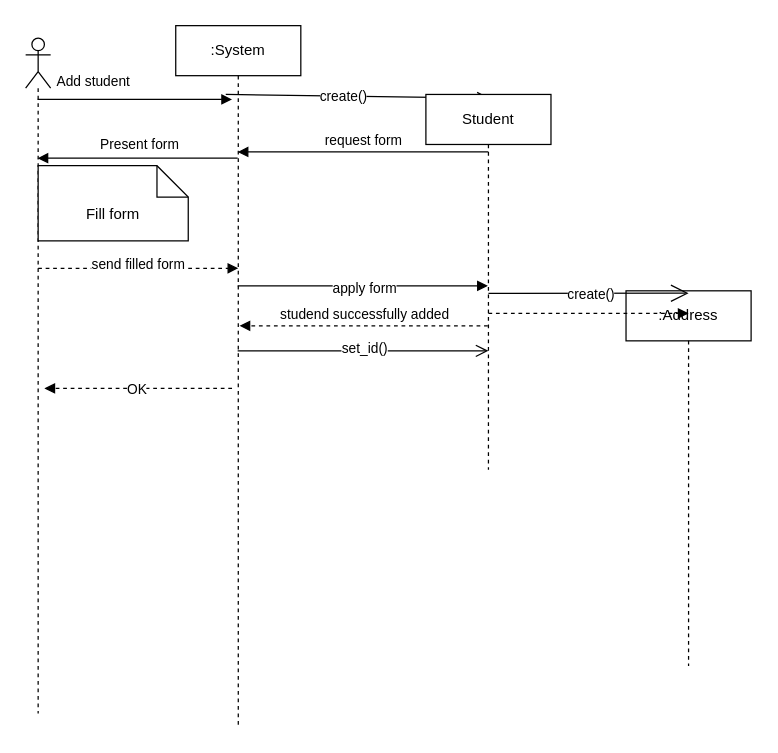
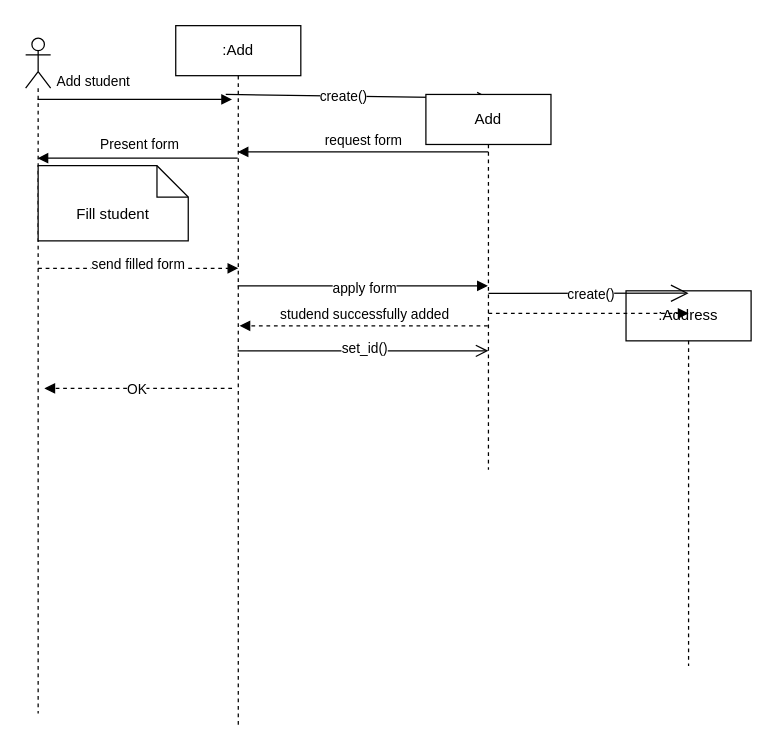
  <mxCell id="0" />
  <mxCell id="1" parent="0" />
  <mxCell id="2" value="" style="shape=umlLifeline;perimeter=lifelinePerimeter;whiteSpace=wrap;html=1;container=1;dropTarget=0;collapsible=0;recursiveResize=0;outlineConnect=0;portConstraint=eastwest;newEdgeStyle={&quot;curved&quot;:0,&quot;rounded&quot;:0};participant=umlActor;" parent="1" vertex="1"><mxGeometry x="20" y="30" width="20" height="540" as="geometry" /></mxCell>
- <mxCell id="3" value=":System" style="shape=umlLifeline;perimeter=lifelinePerimeter;whiteSpace=wrap;html=1;container=1;dropTarget=0;collapsible=0;recursiveResize=0;outlineConnect=0;portConstraint=eastwest;newEdgeStyle={&quot;curved&quot;:0,&quot;rounded&quot;:0};" parent="1" vertex="1"><mxGeometry x="140" width="100" height="560" as="geometry" y="20" /></mxCell>
+ <mxCell id="3" value=":Add" style="shape=umlLifeline;perimeter=lifelinePerimeter;whiteSpace=wrap;html=1;container=1;dropTarget=0;collapsible=0;recursiveResize=0;outlineConnect=0;portConstraint=eastwest;newEdgeStyle={&quot;curved&quot;:0,&quot;rounded&quot;:0};" parent="1" vertex="1"><mxGeometry x="140" width="100" height="560" as="geometry" y="20" /></mxCell>
  <mxCell id="4" value="Add student" style="html=1;verticalAlign=bottom;endArrow=block;curved=0;rounded=0;entryX=0;entryY=0;entryDx=0;entryDy=5;" parent="1" source="2" edge="1"><mxGeometry x="-0.429" y="5" relative="1" as="geometry"><mxPoint x="310" y="235" as="sourcePoint" /><mxPoint as="offset" /><mxPoint x="185" y="79" as="targetPoint" /></mxGeometry></mxCell>
  <mxCell id="5" value=":Address" style="shape=umlLifeline;perimeter=lifelinePerimeter;whiteSpace=wrap;html=1;container=1;dropTarget=0;collapsible=0;recursiveResize=0;outlineConnect=0;portConstraint=eastwest;newEdgeStyle={&quot;curved&quot;:0,&quot;rounded&quot;:0};" parent="1" vertex="1"><mxGeometry x="500" y="232" width="100" height="300" as="geometry" /></mxCell>
  <mxCell id="6" value="" style="endArrow=open;endFill=1;endSize=12;html=1;rounded=0;entryX=0.5;entryY=0.033;entryDx=0;entryDy=0;entryPerimeter=0;" parent="1" edge="1"><mxGeometry width="160" relative="1" as="geometry"><mxPoint x="390" y="234" as="sourcePoint" /><mxPoint x="550" y="233.9" as="targetPoint" /></mxGeometry></mxCell>
  <mxCell id="7" value="create()" style="edgeLabel;html=1;align=center;verticalAlign=middle;resizable=0;points=[];" parent="6" vertex="1" connectable="0"><mxGeometry x="0.004" y="-1" relative="1" as="geometry"><mxPoint x="1" as="offset" /></mxGeometry></mxCell>
  <mxCell id="8" value="" style="endArrow=open;startArrow=none;endFill=0;startFill=0;endSize=8;html=1;verticalAlign=bottom;labelBackgroundColor=none;strokeWidth=1;rounded=0;exitX=0;exitY=0;exitDx=0;exitDy=5;exitPerimeter=0;entryX=0.51;entryY=0.01;entryDx=0;entryDy=0;entryPerimeter=0;" parent="1" target="10" edge="1"><mxGeometry width="160" relative="1" as="geometry"><mxPoint x="180" y="75" as="sourcePoint" /><mxPoint x="370" y="63" as="targetPoint" /></mxGeometry></mxCell>
  <mxCell id="9" value="create()" style="edgeLabel;html=1;align=center;verticalAlign=middle;resizable=0;points=[];" parent="8" vertex="1" connectable="0"><mxGeometry x="-0.105" relative="1" as="geometry"><mxPoint as="offset" /></mxGeometry></mxCell>
- <mxCell id="10" value="Student" style="shape=umlLifeline;perimeter=lifelinePerimeter;whiteSpace=wrap;html=1;container=1;dropTarget=0;collapsible=0;recursiveResize=0;outlineConnect=0;portConstraint=eastwest;newEdgeStyle={&quot;curved&quot;:0,&quot;rounded&quot;:0};" parent="1" vertex="1"><mxGeometry x="340" y="75" width="100" height="300" as="geometry" /></mxCell>
+ <mxCell id="10" value="Add" style="shape=umlLifeline;perimeter=lifelinePerimeter;whiteSpace=wrap;html=1;container=1;dropTarget=0;collapsible=0;recursiveResize=0;outlineConnect=0;portConstraint=eastwest;newEdgeStyle={&quot;curved&quot;:0,&quot;rounded&quot;:0};" parent="1" vertex="1"><mxGeometry x="340" y="75" width="100" height="300" as="geometry" /></mxCell>
  <mxCell id="11" value="" style="endArrow=open;startArrow=none;endFill=0;startFill=0;endSize=8;html=1;verticalAlign=bottom;labelBackgroundColor=none;strokeWidth=1;rounded=0;" parent="1" edge="1"><mxGeometry width="160" relative="1" as="geometry"><mxPoint x="189.5" y="280" as="sourcePoint" /><mxPoint x="390" y="280" as="targetPoint" /></mxGeometry></mxCell>
  <mxCell id="12" value="set_id()" style="edgeLabel;html=1;align=center;verticalAlign=middle;resizable=0;points=[];" parent="11" vertex="1" connectable="0"><mxGeometry x="-0.007" y="2" relative="1" as="geometry"><mxPoint x="1" y="-1" as="offset" /></mxGeometry></mxCell>
  <mxCell id="13" value="" style="html=1;verticalAlign=bottom;labelBackgroundColor=none;endArrow=block;endFill=1;dashed=1;rounded=0;" parent="1" edge="1"><mxGeometry width="160" relative="1" as="geometry"><mxPoint x="185" y="310" as="sourcePoint" /><mxPoint x="35" y="310" as="targetPoint" /><Array as="points"><mxPoint x="95" y="310" /></Array></mxGeometry></mxCell>
  <mxCell id="14" value="OK" style="edgeLabel;html=1;align=center;verticalAlign=middle;resizable=0;points=[];" parent="13" vertex="1" connectable="0"><mxGeometry x="0.027" relative="1" as="geometry"><mxPoint as="offset" /></mxGeometry></mxCell>
  <mxCell id="15" value="request form" style="html=1;verticalAlign=bottom;labelBackgroundColor=none;endArrow=block;endFill=1;rounded=0;" edge="1" parent="1"><mxGeometry width="160" relative="1" as="geometry"><mxPoint x="390" y="121" as="sourcePoint" /><mxPoint x="189.5" y="121" as="targetPoint" /></mxGeometry></mxCell>
  <mxCell id="16" value="" style="html=1;verticalAlign=bottom;labelBackgroundColor=none;endArrow=block;endFill=1;rounded=0;" edge="1" parent="1"><mxGeometry width="160" relative="1" as="geometry"><mxPoint x="189.5" y="126" as="sourcePoint" /><mxPoint x="29.5" y="126" as="targetPoint" /></mxGeometry></mxCell>
  <mxCell id="17" value="Present form" style="edgeLabel;html=1;align=center;verticalAlign=middle;resizable=0;points=[];" vertex="1" connectable="0" parent="16"><mxGeometry x="0.006" relative="1" as="geometry"><mxPoint x="1" y="-12" as="offset" /></mxGeometry></mxCell>
- <mxCell id="18" value="Fill form" style="shape=note2;boundedLbl=1;whiteSpace=wrap;html=1;size=25;verticalAlign=top;align=center;" vertex="1" parent="1"><mxGeometry x="30" y="132" width="120" height="60" as="geometry" /></mxCell>
+ <mxCell id="18" value="Fill student" style="shape=note2;boundedLbl=1;whiteSpace=wrap;html=1;size=25;verticalAlign=top;align=center;" vertex="1" parent="1"><mxGeometry x="30" y="132" width="120" height="60" as="geometry" /></mxCell>
  <mxCell id="19" value="" style="html=1;verticalAlign=bottom;labelBackgroundColor=none;endArrow=block;endFill=1;dashed=1;rounded=0;" edge="1" parent="1"><mxGeometry width="160" relative="1" as="geometry"><mxPoint x="30" y="214" as="sourcePoint" /><mxPoint x="190" y="214" as="targetPoint" /></mxGeometry></mxCell>
  <mxCell id="20" value="send filled form" style="edgeLabel;html=1;align=center;verticalAlign=middle;resizable=0;points=[];" vertex="1" connectable="0" parent="19"><mxGeometry x="-0.013" y="4" relative="1" as="geometry"><mxPoint as="offset" /></mxGeometry></mxCell>
  <mxCell id="21" value="" style="html=1;verticalAlign=bottom;labelBackgroundColor=none;endArrow=block;endFill=1;rounded=0;" edge="1" parent="1"><mxGeometry width="160" relative="1" as="geometry"><mxPoint x="189.5" y="228" as="sourcePoint" /><mxPoint x="389.5" y="228" as="targetPoint" /></mxGeometry></mxCell>
  <mxCell id="22" value="apply form" style="edgeLabel;html=1;align=center;verticalAlign=middle;resizable=0;points=[];" vertex="1" connectable="0" parent="21"><mxGeometry x="0.005" y="-1" relative="1" as="geometry"><mxPoint x="1" as="offset" /></mxGeometry></mxCell>
  <mxCell id="23" value="" style="html=1;verticalAlign=bottom;labelBackgroundColor=none;endArrow=block;endFill=1;dashed=1;rounded=0;" edge="1" parent="1"><mxGeometry width="160" relative="1" as="geometry"><mxPoint x="390" y="250" as="sourcePoint" /><mxPoint x="550" y="250" as="targetPoint" /></mxGeometry></mxCell>
  <mxCell id="24" value="studend successfully added" style="html=1;verticalAlign=bottom;labelBackgroundColor=none;endArrow=block;endFill=1;dashed=1;rounded=0;" edge="1" parent="1" source="10"><mxGeometry width="160" relative="1" as="geometry"><mxPoint x="351" y="260" as="sourcePoint" /><mxPoint x="191" y="260" as="targetPoint" /></mxGeometry></mxCell>
